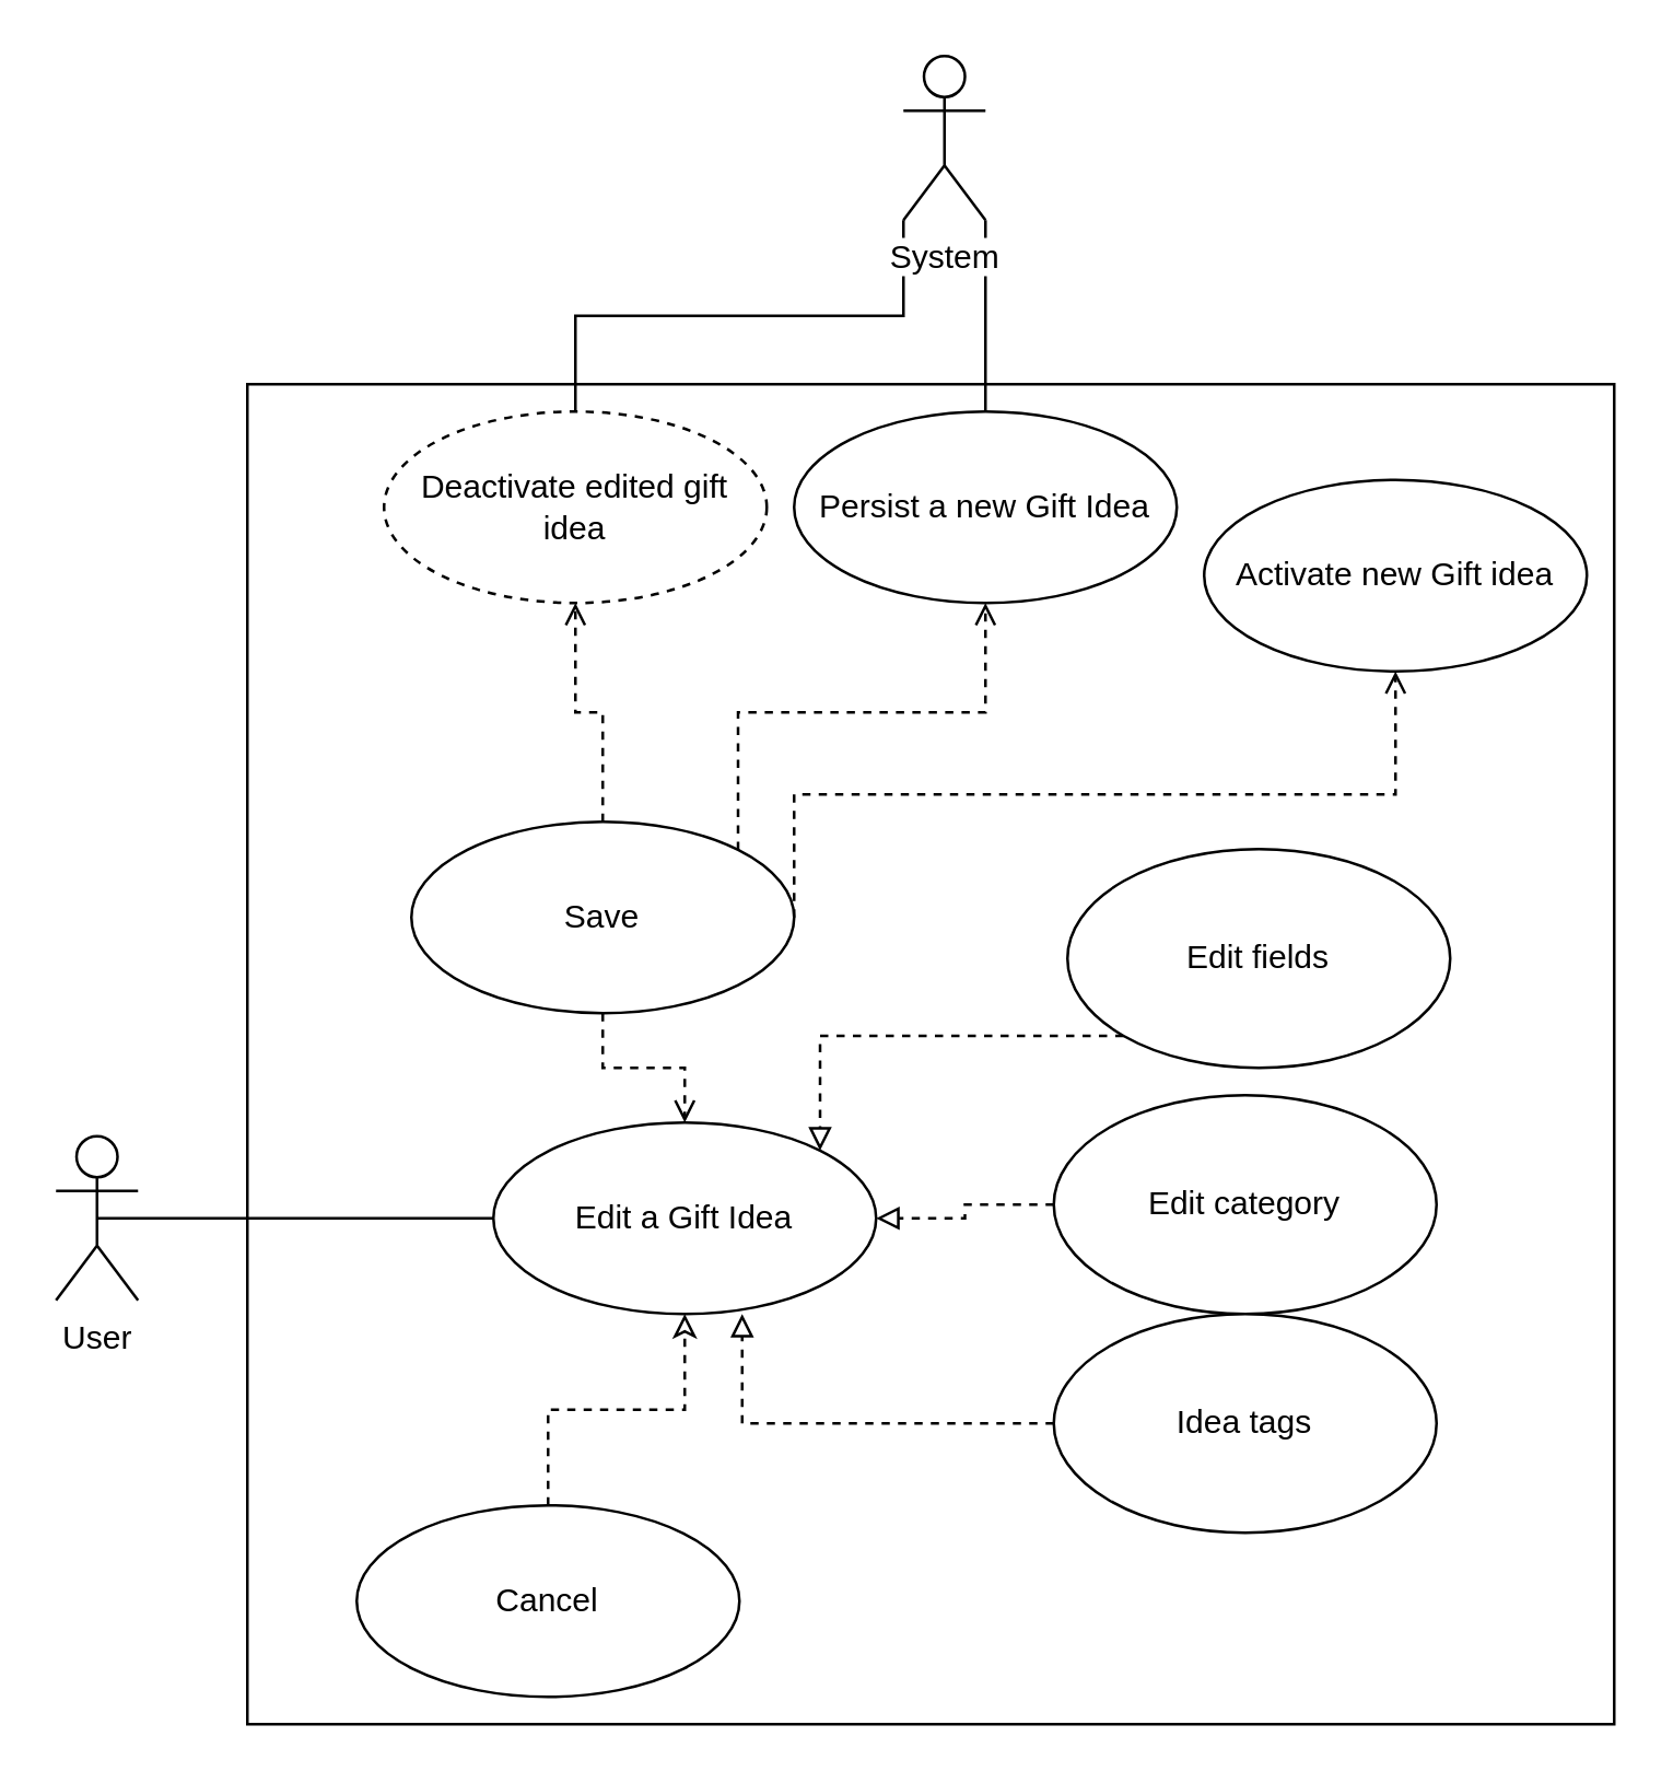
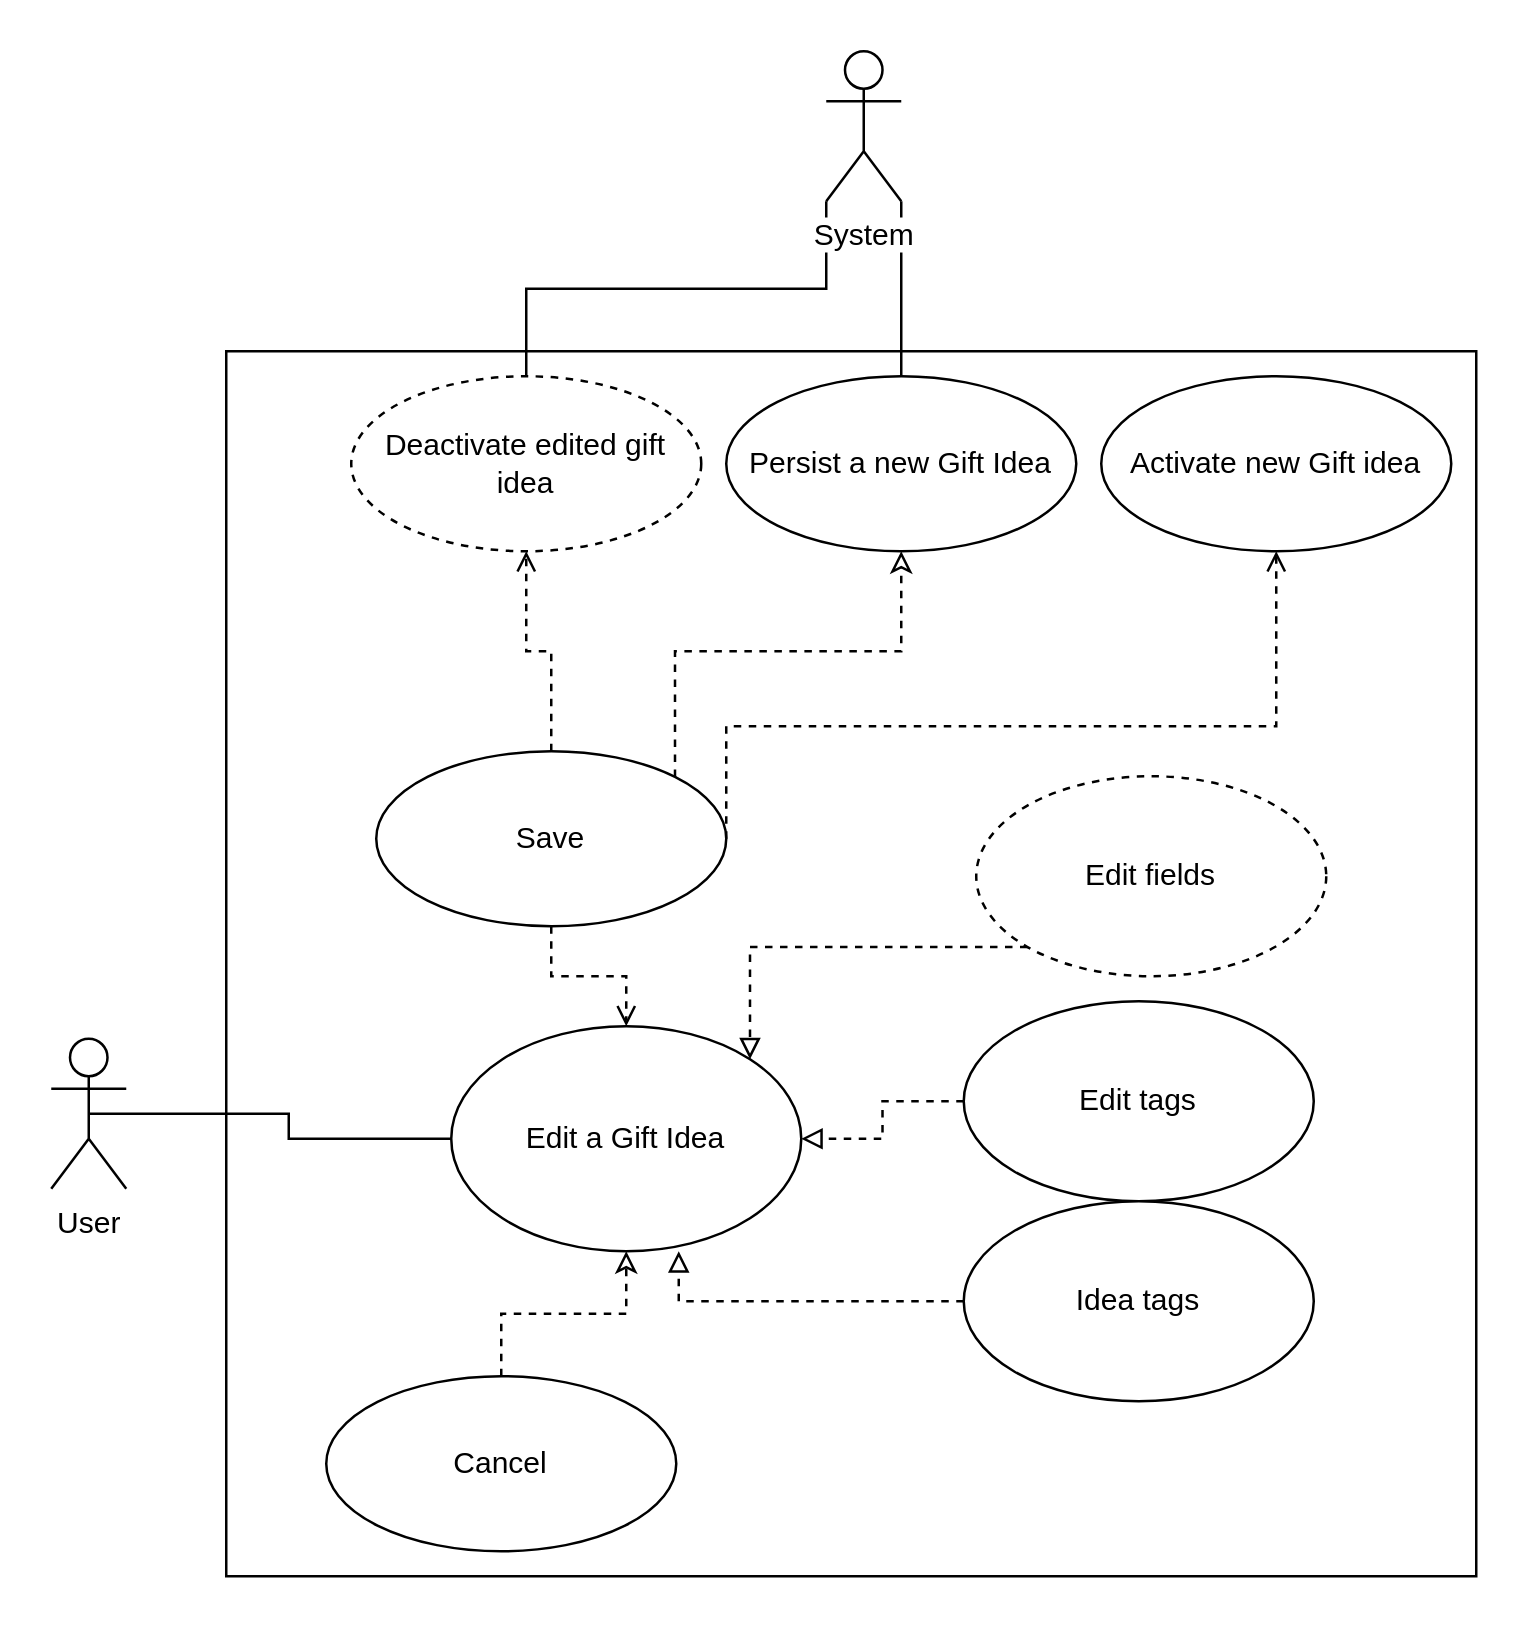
  <mxCell id="0" />
  <mxCell id="1" parent="0" />
  <mxCell id="2" value="" style="rounded=0;whiteSpace=wrap;html=1;" vertex="1" parent="1"><mxGeometry x="90" y="140" width="500" height="490" as="geometry" /></mxCell>
  <mxCell id="3" style="edgeStyle=orthogonalEdgeStyle;rounded=0;orthogonalLoop=1;jettySize=auto;html=1;exitX=0.5;exitY=0.5;exitDx=0;exitDy=0;exitPerimeter=0;entryX=0;entryY=0.5;entryDx=0;entryDy=0;endArrow=none;endFill=0;" edge="1" parent="1" source="4" target="5"><mxGeometry relative="1" as="geometry" /></mxCell>
  <mxCell id="4" value="User" style="shape=umlActor;verticalLabelPosition=bottom;labelBackgroundColor=#ffffff;verticalAlign=top;html=1;outlineConnect=0;" vertex="1" parent="1"><mxGeometry x="20" y="415" width="30" height="60" as="geometry" /></mxCell>
- <mxCell id="5" value="Edit a Gift Idea" style="ellipse;whiteSpace=wrap;html=1;" vertex="1" parent="1"><mxGeometry x="180" y="410" width="140" height="70" as="geometry" /></mxCell>
+ <mxCell id="5" value="Edit a Gift Idea" style="ellipse;whiteSpace=wrap;html=1;" vertex="1" parent="1"><mxGeometry x="180" y="410" width="140" height="90" as="geometry" /></mxCell>
  <mxCell id="6" style="edgeStyle=orthogonalEdgeStyle;rounded=0;orthogonalLoop=1;jettySize=auto;html=1;exitX=0;exitY=1;exitDx=0;exitDy=0;exitPerimeter=0;entryX=0.5;entryY=0;entryDx=0;entryDy=0;endArrow=none;endFill=0;" edge="1" parent="1" source="8" target="23"><mxGeometry relative="1" as="geometry" /></mxCell>
  <mxCell id="7" style="edgeStyle=orthogonalEdgeStyle;rounded=0;orthogonalLoop=1;jettySize=auto;html=1;exitX=1;exitY=1;exitDx=0;exitDy=0;exitPerimeter=0;entryX=0.5;entryY=0;entryDx=0;entryDy=0;endArrow=none;endFill=0;" edge="1" parent="1" source="8" target="22"><mxGeometry relative="1" as="geometry" /></mxCell>
  <mxCell id="8" value="System" style="shape=umlActor;verticalLabelPosition=bottom;labelBackgroundColor=#ffffff;verticalAlign=top;html=1;outlineConnect=0;" vertex="1" parent="1"><mxGeometry x="330" width="30" height="60" as="geometry" y="20" /></mxCell>
  <mxCell id="9" style="edgeStyle=orthogonalEdgeStyle;rounded=0;orthogonalLoop=1;jettySize=auto;html=1;exitX=0;exitY=1;exitDx=0;exitDy=0;entryX=1;entryY=0;entryDx=0;entryDy=0;endArrow=block;endFill=0;dashed=1;" edge="1" parent="1" source="10" target="5"><mxGeometry relative="1" as="geometry" /></mxCell>
- <mxCell id="10" value="Edit fields" style="ellipse;whiteSpace=wrap;html=1;" vertex="1" parent="1"><mxGeometry x="390" y="310" width="140" height="80" as="geometry" /></mxCell>
+ <mxCell id="10" value="Edit fields" style="ellipse;whiteSpace=wrap;html=1;dashed=1;" vertex="1" parent="1"><mxGeometry x="390" y="310" width="140" height="80" as="geometry" /></mxCell>
  <mxCell id="11" style="edgeStyle=orthogonalEdgeStyle;rounded=0;orthogonalLoop=1;jettySize=auto;html=1;exitX=0;exitY=0.5;exitDx=0;exitDy=0;entryX=1;entryY=0.5;entryDx=0;entryDy=0;endArrow=block;endFill=0;dashed=1;" edge="1" parent="1" source="12" target="5"><mxGeometry relative="1" as="geometry" /></mxCell>
- <mxCell id="12" value="Edit category" style="ellipse;whiteSpace=wrap;html=1;" vertex="1" parent="1"><mxGeometry x="385" y="400" width="140" height="80" as="geometry" /></mxCell>
+ <mxCell id="12" value="Edit tags" style="ellipse;whiteSpace=wrap;html=1;" vertex="1" parent="1"><mxGeometry x="385" y="400" width="140" height="80" as="geometry" /></mxCell>
  <mxCell id="13" style="edgeStyle=orthogonalEdgeStyle;rounded=0;orthogonalLoop=1;jettySize=auto;html=1;exitX=0;exitY=0.5;exitDx=0;exitDy=0;entryX=0.65;entryY=1;entryDx=0;entryDy=0;entryPerimeter=0;endArrow=block;endFill=0;dashed=1;" edge="1" parent="1" source="14" target="5"><mxGeometry relative="1" as="geometry" /></mxCell>
  <mxCell id="14" value="Idea tags" style="ellipse;whiteSpace=wrap;html=1;" vertex="1" parent="1"><mxGeometry x="385" y="480" width="140" height="80" as="geometry" /></mxCell>
  <mxCell id="15" style="edgeStyle=orthogonalEdgeStyle;rounded=0;orthogonalLoop=1;jettySize=auto;html=1;exitX=0.5;exitY=0;exitDx=0;exitDy=0;endArrow=classic;endFill=0;dashed=1;" edge="1" parent="1" source="16" target="5"><mxGeometry relative="1" as="geometry" /></mxCell>
  <mxCell id="16" value="Cancel" style="ellipse;whiteSpace=wrap;html=1;" vertex="1" parent="1"><mxGeometry x="130" y="550" width="140" height="70" as="geometry" /></mxCell>
  <mxCell id="17" style="edgeStyle=orthogonalEdgeStyle;rounded=0;orthogonalLoop=1;jettySize=auto;html=1;exitX=0.5;exitY=1;exitDx=0;exitDy=0;dashed=1;endArrow=open;endFill=0;" edge="1" parent="1" source="21" target="5"><mxGeometry relative="1" as="geometry" /></mxCell>
  <mxCell id="18" style="edgeStyle=orthogonalEdgeStyle;rounded=0;orthogonalLoop=1;jettySize=auto;html=1;exitX=0.5;exitY=0;exitDx=0;exitDy=0;entryX=0.5;entryY=1;entryDx=0;entryDy=0;dashed=1;endArrow=open;endFill=0;" edge="1" parent="1" source="21" target="23"><mxGeometry relative="1" as="geometry" /></mxCell>
- <mxCell id="19" style="edgeStyle=orthogonalEdgeStyle;rounded=0;orthogonalLoop=1;jettySize=auto;html=1;exitX=1;exitY=0;exitDx=0;exitDy=0;dashed=1;endArrow=open;endFill=0;" edge="1" parent="1" source="21" target="22"><mxGeometry relative="1" as="geometry" /></mxCell>
+ <mxCell id="19" style="edgeStyle=orthogonalEdgeStyle;rounded=0;orthogonalLoop=1;jettySize=auto;html=1;exitX=1;exitY=0;exitDx=0;exitDy=0;dashed=1;endArrow=classic;endFill=0;" edge="1" parent="1" source="21" target="22"><mxGeometry relative="1" as="geometry" /></mxCell>
  <mxCell id="20" style="edgeStyle=orthogonalEdgeStyle;rounded=0;orthogonalLoop=1;jettySize=auto;html=1;exitX=1;exitY=0.5;exitDx=0;exitDy=0;dashed=1;endArrow=open;endFill=0;" edge="1" parent="1" source="21" target="24"><mxGeometry relative="1" as="geometry"><Array as="points"><mxPoint x="290" y="290" /><mxPoint x="510" y="290" /></Array></mxGeometry></mxCell>
  <mxCell id="21" value="Save" style="ellipse;whiteSpace=wrap;html=1;" vertex="1" parent="1"><mxGeometry x="150" y="300" width="140" height="70" as="geometry" /></mxCell>
  <mxCell id="22" value="Persist a new Gift Idea" style="ellipse;whiteSpace=wrap;html=1;" vertex="1" parent="1"><mxGeometry x="290" y="150" width="140" height="70" as="geometry" /></mxCell>
  <mxCell id="23" value="Deactivate edited gift idea" style="ellipse;whiteSpace=wrap;html=1;dashed=1;" vertex="1" parent="1"><mxGeometry x="140" y="150" width="140" height="70" as="geometry" /></mxCell>
- <mxCell id="24" value="Activate new Gift idea" style="ellipse;whiteSpace=wrap;html=1;" vertex="1" parent="1"><mxGeometry x="440" y="175" width="140" height="70" as="geometry" /></mxCell>
+ <mxCell id="24" value="Activate new Gift idea" style="ellipse;whiteSpace=wrap;html=1;" vertex="1" parent="1"><mxGeometry x="440" y="150" width="140" height="70" as="geometry" /></mxCell>
